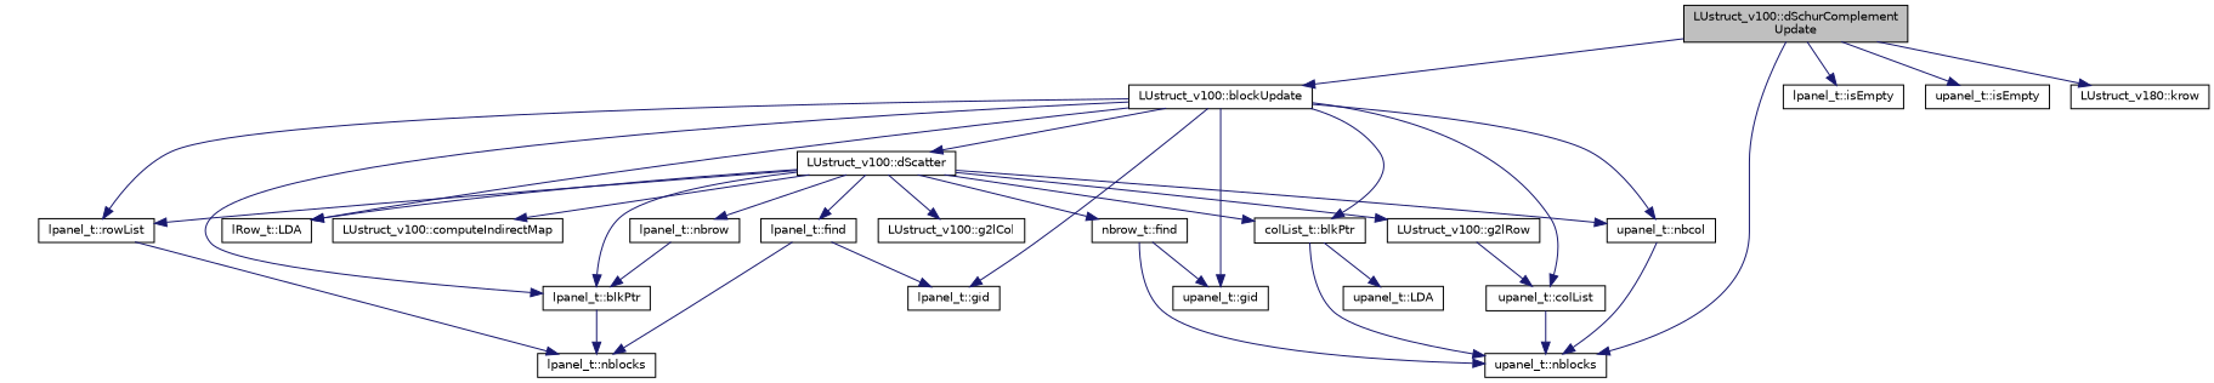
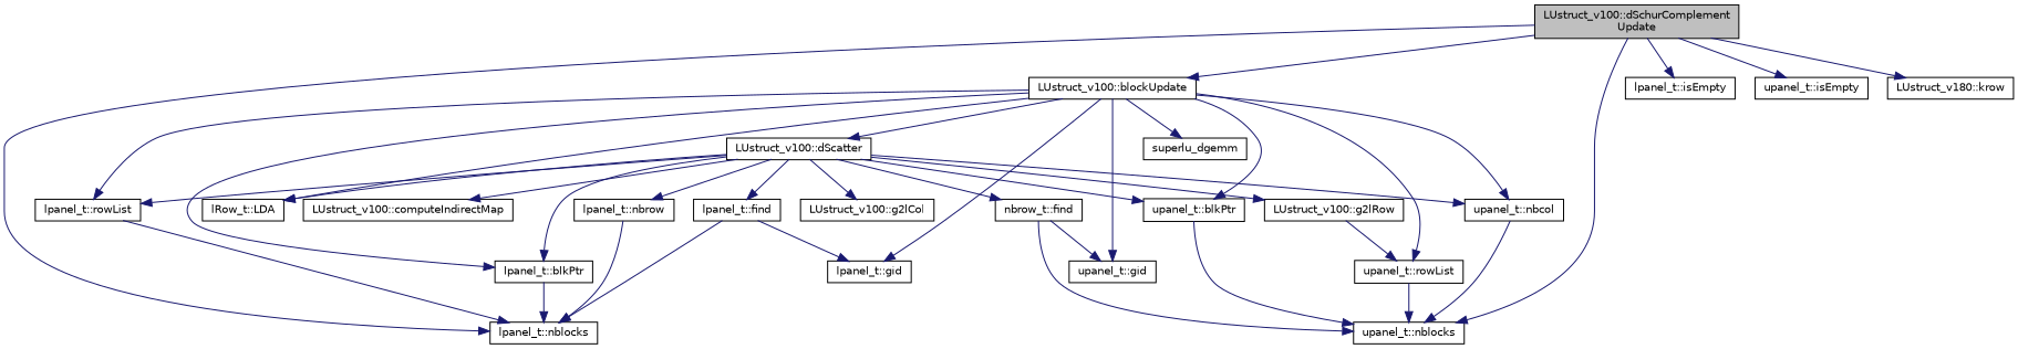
  digraph {
    rankdir=TB
    node [color=black fillcolor=white fontname=Helvetica fontsize=10 shape=record style=filled]
    edge [color=midnightblue fontname=Helvetica fontsize=10 labelfontname=Helvetica labelfontsize=10 style=solid]
    n1 [fillcolor=grey75 fontcolor=black height=0.2 label="LUstruct_v100::dSchurComplement\lUpdate" width=0.4]
    n2 [height=0.2 label="LUstruct_v100::blockUpdate" width=0.4]
    n3 [height=0.2 label="lpanel_t::nblocks" width=0.4]
    n4 [height=0.2 label="upanel_t::nblocks" width=0.4]
    n5 [height=0.2 label="lpanel_t::isEmpty" width=0.4]
    n6 [height=0.2 label="upanel_t::isEmpty" width=0.4]
    n7 [height=0.2 label="LUstruct_v180::krow" width=0.4]
    n8 [height=0.2 label="lpanel_t::blkPtr" width=0.4]
-   n9 [height=0.2 label="colList_t::blkPtr" width=0.4]
-   n10 [height=0.2 label="upanel_t::colList" width=0.4]
+   n9 [height=0.2 label="upanel_t::blkPtr" width=0.4]
+   n10 [height=0.2 label="upanel_t::rowList" width=0.4]
    n11 [height=0.2 label="LUstruct_v100::dScatter" width=0.4]
    n12 [height=0.2 label="lpanel_t::gid" width=0.4]
    n13 [height=0.2 label="upanel_t::gid" width=0.4]
    n14 [height=0.2 label="lRow_t::LDA" width=0.4]
    n15 [height=0.2 label="upanel_t::nbcol" width=0.4]
    n16 [height=0.2 label="lpanel_t::rowList" width=0.4]
-   n18 [height=0.2 label="upanel_t::LDA" width=0.4]
+   n17 [height=0.2 label=superlu_dgemm width=0.4]
    n19 [height=0.2 label="lpanel_t::nbrow" width=0.4]
    n20 [height=0.2 label="LUstruct_v100::computeIndirectMap" width=0.4]
    n21 [height=0.2 label="lpanel_t::find" width=0.4]
    n22 [height=0.2 label="nbrow_t::find" width=0.4]
    n23 [height=0.2 label="LUstruct_v100::g2lCol" width=0.4]
    n24 [height=0.2 label="LUstruct_v100::g2lRow" width=0.4]
    n1 -> n2
+   n1 -> n3
    n1 -> n4
    n1 -> n5
    n1 -> n6
    n1 -> n7
    n2 -> n8
    n2 -> n9
    n2 -> n10
    n2 -> n11
    n2 -> n12
    n2 -> n13
    n2 -> n14
    n2 -> n15
    n2 -> n16
+   n2 -> n17
    n8 -> n3
    n9 -> n4
-   n9 -> n18
    n10 -> n4
    n11 -> n8
    n11 -> n9
    n11 -> n14
    n11 -> n15
    n11 -> n16
    n11 -> n19
    n11 -> n20
    n11 -> n21
    n11 -> n22
    n11 -> n23
    n11 -> n24
    n15 -> n4
    n16 -> n3
-   n19 -> n8
+   n19 -> n3
    n21 -> n3
    n21 -> n12
    n22 -> n4
    n22 -> n13
    n24 -> n10
  }
